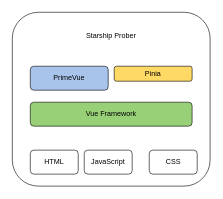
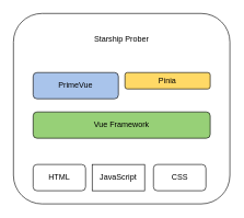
  <mxCell id="0" />
  <mxCell id="1" parent="0" />
  <mxCell id="2" value="" style="rounded=1;whiteSpace=wrap;html=1;" parent="1" vertex="1"><mxGeometry x="20" y="20" width="330" height="290" as="geometry" /></mxCell>
  <mxCell id="3" value="Vue Framework" style="rounded=1;whiteSpace=wrap;html=1;fillColor=#97D077;" parent="1" vertex="1"><mxGeometry x="50" y="170" width="270" height="40" as="geometry" /></mxCell>
  <mxCell id="4" value="HTML" style="rounded=1;whiteSpace=wrap;html=1;" parent="1" vertex="1"><mxGeometry x="50" y="250" width="80" height="40" as="geometry" /></mxCell>
- <mxCell id="5" value="JavaScript" style="rounded=1;whiteSpace=wrap;html=1;" parent="1" vertex="1"><mxGeometry x="140" y="250" width="80" height="40" as="geometry" /></mxCell>
- <mxCell id="6" value="CSS" style="rounded=1;whiteSpace=wrap;html=1;" parent="1" vertex="1"><mxGeometry x="248.5" y="250" width="80" height="40" as="geometry" /></mxCell>
+ <mxCell id="5" value="JavaScript" style="whiteSpace=wrap;html=1;rounded=0;" parent="1" vertex="1"><mxGeometry x="140" y="250" width="80" height="40" as="geometry" /></mxCell>
+ <mxCell id="6" value="CSS" style="rounded=1;whiteSpace=wrap;html=1;" parent="1" vertex="1"><mxGeometry x="233.5" y="250" width="80" height="40" as="geometry" /></mxCell>
  <mxCell id="7" value="Pinia" style="rounded=1;whiteSpace=wrap;html=1;fillColor=#FFD966;" parent="1" vertex="1"><mxGeometry x="190" y="110" width="130" height="25" as="geometry" /></mxCell>
  <mxCell id="8" value="PrimeVue" style="rounded=1;whiteSpace=wrap;html=1;fillColor=#A9C4EB;" parent="1" vertex="1"><mxGeometry x="50" y="110" width="130" height="40" as="geometry" /></mxCell>
  <mxCell id="9" value="Starship Prober" style="text;html=1;strokeColor=none;fillColor=none;align=center;verticalAlign=middle;whiteSpace=wrap;rounded=0;" parent="1" vertex="1"><mxGeometry x="95" y="40" width="180" height="40" as="geometry" /></mxCell>
